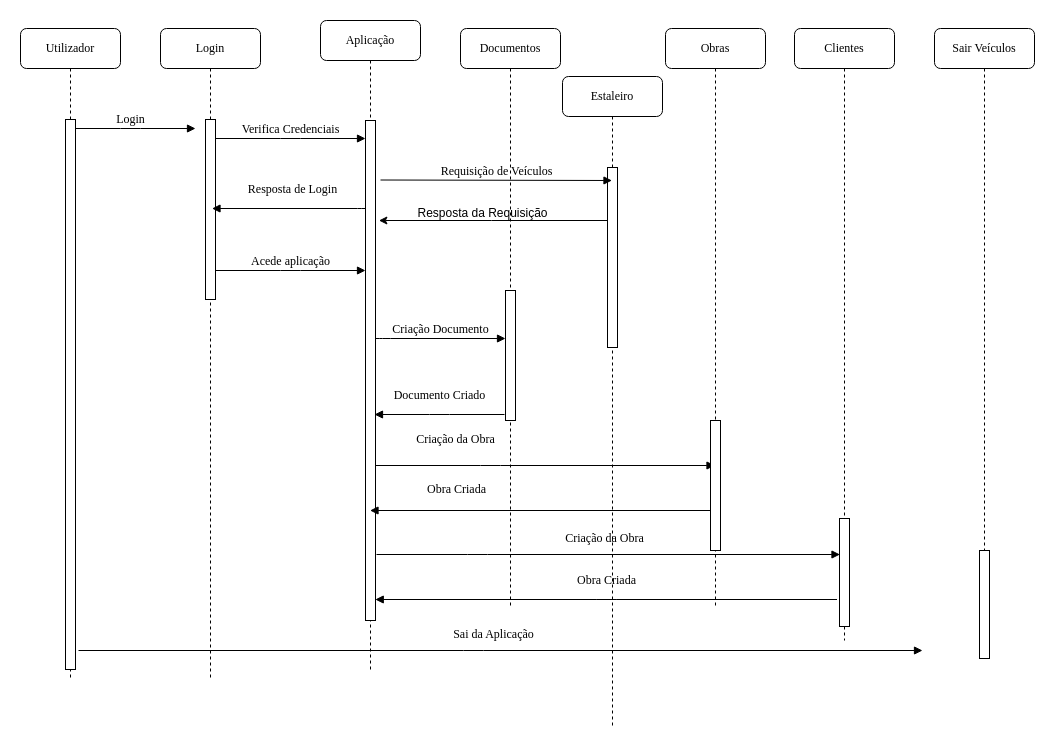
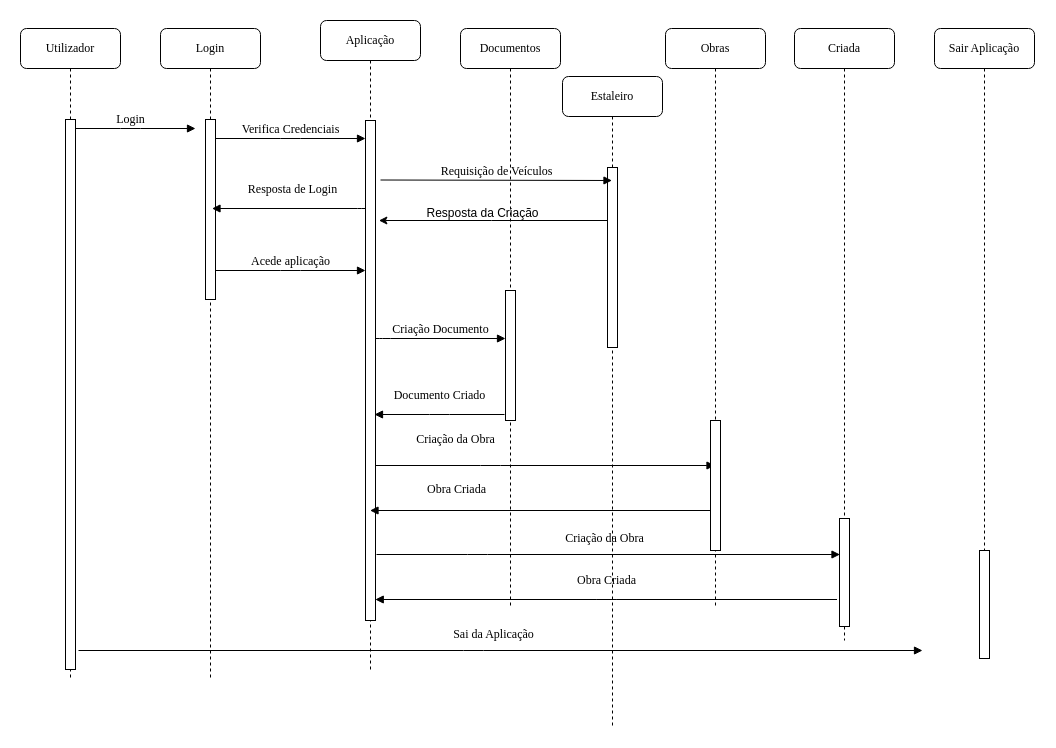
  <mxCell id="0" />
  <mxCell id="1" parent="0" />
  <mxCell id="2" value="Login" style="shape=umlLifeline;perimeter=lifelinePerimeter;whiteSpace=wrap;html=1;container=1;collapsible=0;recursiveResize=0;outlineConnect=0;rounded=1;shadow=0;comic=0;labelBackgroundColor=none;strokeWidth=1;fontFamily=Verdana;fontSize=12;align=center;" parent="1" vertex="1"><mxGeometry x="160" y="28" width="100" height="650" as="geometry" /></mxCell>
  <mxCell id="3" value="" style="html=1;points=[];perimeter=orthogonalPerimeter;rounded=0;shadow=0;comic=0;labelBackgroundColor=none;strokeWidth=1;fontFamily=Verdana;fontSize=12;align=center;" parent="2" vertex="1"><mxGeometry x="45" y="91" width="10" height="180" as="geometry" /></mxCell>
  <mxCell id="4" value="Login" style="html=1;verticalAlign=bottom;endArrow=block;entryX=0;entryY=0;labelBackgroundColor=none;fontFamily=Verdana;fontSize=12;edgeStyle=elbowEdgeStyle;elbow=vertical;" parent="2" edge="1"><mxGeometry relative="1" as="geometry"><mxPoint x="-95" y="100" as="sourcePoint" /><mxPoint x="35" y="100.0" as="targetPoint" /></mxGeometry></mxCell>
  <mxCell id="5" value="Aplicação" style="shape=umlLifeline;perimeter=lifelinePerimeter;whiteSpace=wrap;html=1;container=1;collapsible=0;recursiveResize=0;outlineConnect=0;rounded=1;shadow=0;comic=0;labelBackgroundColor=none;strokeWidth=1;fontFamily=Verdana;fontSize=12;align=center;" parent="1" vertex="1"><mxGeometry x="320" y="20" width="100" height="650" as="geometry" /></mxCell>
  <mxCell id="6" value="" style="html=1;points=[];perimeter=orthogonalPerimeter;rounded=0;shadow=0;comic=0;labelBackgroundColor=none;strokeWidth=1;fontFamily=Verdana;fontSize=12;align=center;" parent="5" vertex="1"><mxGeometry x="45" y="100" width="10" height="500" as="geometry" /></mxCell>
  <mxCell id="7" value="Acede aplicação" style="html=1;verticalAlign=bottom;endArrow=block;entryX=0;entryY=0;labelBackgroundColor=none;fontFamily=Verdana;fontSize=12;edgeStyle=elbowEdgeStyle;elbow=vertical;" parent="5" edge="1"><mxGeometry relative="1" as="geometry"><mxPoint x="-105" y="250" as="sourcePoint" /><mxPoint x="45" y="250" as="targetPoint" /><mxPoint as="offset" /></mxGeometry></mxCell>
  <mxCell id="8" value="Verifica Credenciais" style="html=1;verticalAlign=bottom;endArrow=block;entryX=0;entryY=0;labelBackgroundColor=none;fontFamily=Verdana;fontSize=12;edgeStyle=elbowEdgeStyle;elbow=vertical;" parent="5" edge="1"><mxGeometry relative="1" as="geometry"><mxPoint x="-105" y="118" as="sourcePoint" /><mxPoint x="45" y="118.0" as="targetPoint" /><mxPoint as="offset" /></mxGeometry></mxCell>
  <mxCell id="9" value="Documentos" style="shape=umlLifeline;perimeter=lifelinePerimeter;whiteSpace=wrap;html=1;container=1;collapsible=0;recursiveResize=0;outlineConnect=0;rounded=1;shadow=0;comic=0;labelBackgroundColor=none;strokeWidth=1;fontFamily=Verdana;fontSize=12;align=center;" parent="1" vertex="1"><mxGeometry x="460" y="28" width="100" height="580" as="geometry" /></mxCell>
  <mxCell id="10" value="Criação Documento" style="html=1;verticalAlign=bottom;endArrow=block;labelBackgroundColor=none;fontFamily=Verdana;fontSize=12;edgeStyle=elbowEdgeStyle;elbow=vertical;" parent="9" edge="1"><mxGeometry relative="1" as="geometry"><mxPoint x="-85" y="310" as="sourcePoint" /><Array as="points"><mxPoint x="-80" y="310" /></Array><mxPoint x="45" y="310" as="targetPoint" /></mxGeometry></mxCell>
  <mxCell id="11" value="Criação da Obra" style="html=1;verticalAlign=bottom;endArrow=block;labelBackgroundColor=none;fontFamily=Verdana;fontSize=12;edgeStyle=elbowEdgeStyle;elbow=vertical;" parent="9" edge="1" target="13"><mxGeometry x="-0.526" y="17" relative="1" as="geometry"><mxPoint x="-85" y="437" as="sourcePoint" /><mxPoint x="189.5" y="437" as="targetPoint" /><Array as="points"><mxPoint x="30" y="437" /></Array><mxPoint as="offset" /></mxGeometry></mxCell>
  <mxCell id="12" value="Obra Criada" style="html=1;verticalAlign=bottom;endArrow=block;labelBackgroundColor=none;fontFamily=Verdana;fontSize=12;edgeStyle=elbowEdgeStyle;elbow=vertical;" parent="9" edge="1"><mxGeometry y="-10" relative="1" as="geometry"><mxPoint x="376.5" y="571" as="sourcePoint" /><Array as="points" /><mxPoint x="-85.25" y="571" as="targetPoint" /><mxPoint as="offset" /></mxGeometry></mxCell>
  <mxCell id="13" value="Obras" style="shape=umlLifeline;perimeter=lifelinePerimeter;whiteSpace=wrap;html=1;container=1;collapsible=0;recursiveResize=0;outlineConnect=0;rounded=1;shadow=0;comic=0;labelBackgroundColor=none;strokeWidth=1;fontFamily=Verdana;fontSize=12;align=center;" parent="1" vertex="1"><mxGeometry x="665" y="28" width="100" height="580" as="geometry" /></mxCell>
  <mxCell id="14" value="Obra Criada" style="html=1;verticalAlign=bottom;endArrow=block;labelBackgroundColor=none;fontFamily=Verdana;fontSize=12;edgeStyle=elbowEdgeStyle;elbow=vertical;" parent="13" edge="1" target="5"><mxGeometry x="0.497" y="-12" relative="1" as="geometry"><mxPoint x="50" y="482" as="sourcePoint" /><Array as="points" /><mxPoint x="-230.5" y="482" as="targetPoint" /><mxPoint as="offset" /></mxGeometry></mxCell>
  <mxCell id="15" value="" style="html=1;points=[];perimeter=orthogonalPerimeter;rounded=0;shadow=0;comic=0;labelBackgroundColor=none;strokeWidth=1;fontFamily=Verdana;fontSize=12;align=center;" parent="13" vertex="1"><mxGeometry x="45" y="392" width="10" height="130" as="geometry" /></mxCell>
  <mxCell id="16" value="Criação da Obra" style="html=1;verticalAlign=bottom;endArrow=block;labelBackgroundColor=none;fontFamily=Verdana;fontSize=12;edgeStyle=elbowEdgeStyle;elbow=vertical;" parent="13" edge="1"><mxGeometry x="-0.016" y="7" relative="1" as="geometry"><mxPoint x="-289" y="526" as="sourcePoint" /><mxPoint x="174.5" y="526" as="targetPoint" /><Array as="points"><mxPoint x="-188" y="526" /></Array><mxPoint as="offset" /></mxGeometry></mxCell>
- <mxCell id="17" value="Clientes" style="shape=umlLifeline;perimeter=lifelinePerimeter;whiteSpace=wrap;html=1;container=1;collapsible=0;recursiveResize=0;outlineConnect=0;rounded=1;shadow=0;comic=0;labelBackgroundColor=none;strokeWidth=1;fontFamily=Verdana;fontSize=12;align=center;" parent="1" vertex="1"><mxGeometry x="794" y="28" width="100" height="612" as="geometry" /></mxCell>
+ <mxCell id="17" value="Criada" style="shape=umlLifeline;perimeter=lifelinePerimeter;whiteSpace=wrap;html=1;container=1;collapsible=0;recursiveResize=0;outlineConnect=0;rounded=1;shadow=0;comic=0;labelBackgroundColor=none;strokeWidth=1;fontFamily=Verdana;fontSize=12;align=center;" parent="1" vertex="1"><mxGeometry x="794" y="28" width="100" height="612" as="geometry" /></mxCell>
  <mxCell id="18" value="" style="html=1;points=[];perimeter=orthogonalPerimeter;rounded=0;shadow=0;comic=0;labelBackgroundColor=none;strokeWidth=1;fontFamily=Verdana;fontSize=12;align=center;" parent="17" vertex="1"><mxGeometry x="45" y="490" width="10" height="108" as="geometry" /></mxCell>
- <mxCell id="19" value="Sair Veículos" style="shape=umlLifeline;perimeter=lifelinePerimeter;whiteSpace=wrap;html=1;container=1;collapsible=0;recursiveResize=0;outlineConnect=0;rounded=1;shadow=0;comic=0;labelBackgroundColor=none;strokeWidth=1;fontFamily=Verdana;fontSize=12;align=center;" parent="1" vertex="1"><mxGeometry x="934" y="28" width="100" height="612" as="geometry" /></mxCell>
+ <mxCell id="19" value="Sair Aplicação" style="shape=umlLifeline;perimeter=lifelinePerimeter;whiteSpace=wrap;html=1;container=1;collapsible=0;recursiveResize=0;outlineConnect=0;rounded=1;shadow=0;comic=0;labelBackgroundColor=none;strokeWidth=1;fontFamily=Verdana;fontSize=12;align=center;" parent="1" vertex="1"><mxGeometry x="934" y="28" width="100" height="612" as="geometry" /></mxCell>
  <mxCell id="20" value="" style="html=1;points=[];perimeter=orthogonalPerimeter;rounded=0;shadow=0;comic=0;labelBackgroundColor=none;strokeWidth=1;fontFamily=Verdana;fontSize=12;align=center;" parent="19" vertex="1"><mxGeometry x="45" y="522" width="10" height="108" as="geometry" /></mxCell>
  <mxCell id="21" value="Utilizador" style="shape=umlLifeline;perimeter=lifelinePerimeter;whiteSpace=wrap;html=1;container=1;collapsible=0;recursiveResize=0;outlineConnect=0;rounded=1;shadow=0;comic=0;labelBackgroundColor=none;strokeWidth=1;fontFamily=Verdana;fontSize=12;align=center;" parent="1" vertex="1"><mxGeometry x="20" y="28" width="100" height="650" as="geometry" /></mxCell>
  <mxCell id="22" value="" style="html=1;points=[];perimeter=orthogonalPerimeter;rounded=0;shadow=0;comic=0;labelBackgroundColor=none;strokeWidth=1;fontFamily=Verdana;fontSize=12;align=center;" parent="21" vertex="1"><mxGeometry x="45" y="91" width="10" height="550" as="geometry" /></mxCell>
  <mxCell id="23" value="" style="html=1;points=[];perimeter=orthogonalPerimeter;rounded=0;shadow=0;comic=0;labelBackgroundColor=none;strokeWidth=1;fontFamily=Verdana;fontSize=12;align=center;" parent="1" vertex="1"><mxGeometry x="505" y="290" width="10" height="130" as="geometry" /></mxCell>
  <mxCell id="24" value="Resposta de Login" style="html=1;verticalAlign=bottom;endArrow=block;labelBackgroundColor=none;fontFamily=Verdana;fontSize=12;edgeStyle=elbowEdgeStyle;elbow=vertical;" parent="1" edge="1"><mxGeometry y="-10" relative="1" as="geometry"><mxPoint x="362" y="208" as="sourcePoint" /><Array as="points"><mxPoint x="367" y="208" /></Array><mxPoint x="211.5" y="208" as="targetPoint" /><mxPoint as="offset" /></mxGeometry></mxCell>
  <mxCell id="25" value="Documento Criado" style="html=1;verticalAlign=bottom;endArrow=block;labelBackgroundColor=none;fontFamily=Verdana;fontSize=12;edgeStyle=elbowEdgeStyle;elbow=vertical;" parent="1" edge="1"><mxGeometry y="-10" relative="1" as="geometry"><mxPoint x="504" y="414" as="sourcePoint" /><Array as="points" /><mxPoint x="374" y="414" as="targetPoint" /><mxPoint as="offset" /></mxGeometry></mxCell>
  <mxCell id="26" value="Sai da Aplicação" style="html=1;verticalAlign=bottom;endArrow=block;labelBackgroundColor=none;fontFamily=Verdana;fontSize=12;edgeStyle=elbowEdgeStyle;elbow=vertical;" parent="1" edge="1"><mxGeometry x="-0.016" y="7" relative="1" as="geometry"><mxPoint x="78" y="650" as="sourcePoint" /><mxPoint x="922" y="650" as="targetPoint" /><Array as="points"><mxPoint x="473" y="650" /></Array><mxPoint as="offset" /></mxGeometry></mxCell>
  <mxCell id="27" value="Estaleiro" style="shape=umlLifeline;perimeter=lifelinePerimeter;whiteSpace=wrap;html=1;container=1;collapsible=0;recursiveResize=0;outlineConnect=0;rounded=1;shadow=0;comic=0;labelBackgroundColor=none;strokeWidth=1;fontFamily=Verdana;fontSize=12;align=center;" vertex="1" parent="1"><mxGeometry x="562" y="76" width="100" height="650" as="geometry" /></mxCell>
  <mxCell id="28" value="" style="html=1;points=[];perimeter=orthogonalPerimeter;rounded=0;shadow=0;comic=0;labelBackgroundColor=none;strokeWidth=1;fontFamily=Verdana;fontSize=12;align=center;" vertex="1" parent="27"><mxGeometry x="45" y="91" width="10" height="180" as="geometry" /></mxCell>
  <mxCell id="29" value="Requisição de Veículos" style="html=1;verticalAlign=bottom;endArrow=block;labelBackgroundColor=none;fontFamily=Verdana;fontSize=12;edgeStyle=elbowEdgeStyle;elbow=vertical;exitX=1.5;exitY=0.119;exitDx=0;exitDy=0;exitPerimeter=0;" edge="1" parent="1" source="6" target="27"><mxGeometry relative="1" as="geometry"><mxPoint x="467" y="176" as="sourcePoint" /><mxPoint x="597" y="176" as="targetPoint" /></mxGeometry></mxCell>
  <mxCell id="30" style="edgeStyle=orthogonalEdgeStyle;rounded=0;orthogonalLoop=1;jettySize=auto;html=1;entryX=1.34;entryY=0.159;entryDx=0;entryDy=0;entryPerimeter=0;" edge="1" parent="1"><mxGeometry relative="1" as="geometry"><mxPoint x="607" y="220" as="sourcePoint" /><mxPoint x="378.4" y="220" as="targetPoint" /><Array as="points"><mxPoint x="491" y="220.5" /></Array></mxGeometry></mxCell>
- <mxCell id="31" value="Resposta da Requisição" style="text;html=1;align=center;verticalAlign=middle;resizable=0;points=[];autosize=1;strokeColor=none;fillColor=none;" vertex="1" parent="1"><mxGeometry x="407" y="198" width="150" height="30" as="geometry" /></mxCell>
+ <mxCell id="31" value="Resposta da Criação" style="text;html=1;align=center;verticalAlign=middle;resizable=0;points=[];autosize=1;strokeColor=none;fillColor=none;" vertex="1" parent="1"><mxGeometry x="407" y="198" width="150" height="30" as="geometry" /></mxCell>
